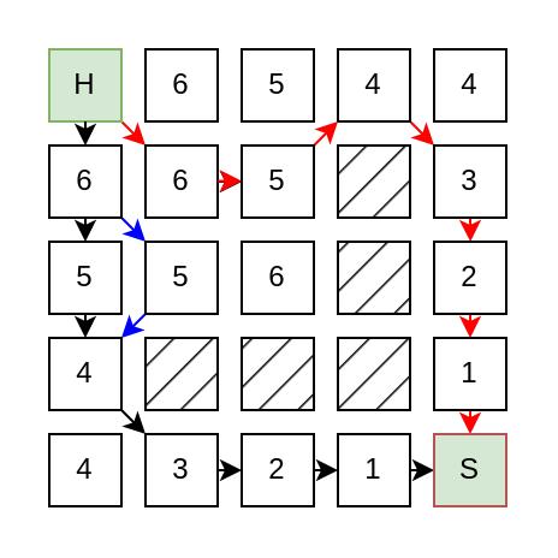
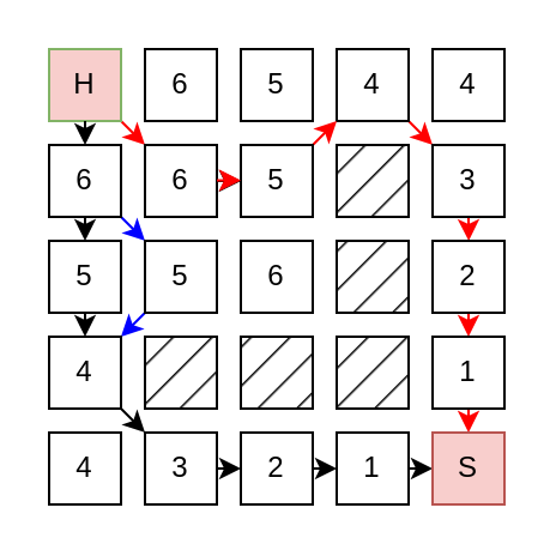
  <mxCell id="0" />
  <mxCell id="1" parent="0" />
  <mxCell id="2" value="" style="group" vertex="1" connectable="0" parent="1"><mxGeometry x="20" y="20" width="190" height="190" as="geometry" /></mxCell>
  <mxCell id="3" style="rounded=0;orthogonalLoop=1;jettySize=auto;html=1;exitX=1;exitY=1;exitDx=0;exitDy=0;strokeColor=#FF0000;" edge="1" parent="2" source="4"><mxGeometry relative="1" as="geometry"><mxPoint x="40" y="40" as="targetPoint" /></mxGeometry></mxCell>
- <mxCell id="4" value="H" style="rounded=0;whiteSpace=wrap;html=1;fillColor=#d5e8d4;strokeColor=#82b366;" vertex="1" parent="2"><mxGeometry width="30" height="30" as="geometry" /></mxCell>
+ <mxCell id="4" value="H" style="rounded=0;whiteSpace=wrap;html=1;fillColor=#f8cecc;strokeColor=#82b366;" vertex="1" parent="2"><mxGeometry width="30" height="30" as="geometry" /></mxCell>
  <mxCell id="5" value="6" style="rounded=0;whiteSpace=wrap;html=1;" vertex="1" parent="2"><mxGeometry x="40" width="30" height="30" as="geometry" /></mxCell>
  <mxCell id="6" value="5" style="rounded=0;whiteSpace=wrap;html=1;" vertex="1" parent="2"><mxGeometry x="80" width="30" height="30" as="geometry" /></mxCell>
  <mxCell id="7" style="rounded=0;orthogonalLoop=1;jettySize=auto;html=1;exitX=1;exitY=1;exitDx=0;exitDy=0;strokeColor=#FF0000;" edge="1" parent="2" source="8"><mxGeometry relative="1" as="geometry"><mxPoint x="160" y="40" as="targetPoint" /></mxGeometry></mxCell>
  <mxCell id="8" value="4" style="rounded=0;whiteSpace=wrap;html=1;" vertex="1" parent="2"><mxGeometry x="120" width="30" height="30" as="geometry" /></mxCell>
  <mxCell id="9" value="4" style="rounded=0;whiteSpace=wrap;html=1;" vertex="1" parent="2"><mxGeometry x="160" width="30" height="30" as="geometry" /></mxCell>
  <mxCell id="10" style="edgeStyle=orthogonalEdgeStyle;rounded=0;orthogonalLoop=1;jettySize=auto;html=1;exitX=0.5;exitY=1;exitDx=0;exitDy=0;entryX=0.5;entryY=0;entryDx=0;entryDy=0;" edge="1" parent="2" source="12" target="21"><mxGeometry relative="1" as="geometry" /></mxCell>
  <mxCell id="11" style="rounded=0;orthogonalLoop=1;jettySize=auto;html=1;exitX=1;exitY=1;exitDx=0;exitDy=0;strokeColor=#0000FF;" edge="1" parent="2" source="12"><mxGeometry relative="1" as="geometry"><mxPoint x="40" y="80" as="targetPoint" /></mxGeometry></mxCell>
  <mxCell id="12" value="6" style="rounded=0;whiteSpace=wrap;html=1;" vertex="1" parent="2"><mxGeometry y="40" width="30" height="30" as="geometry" /></mxCell>
  <mxCell id="13" style="edgeStyle=orthogonalEdgeStyle;rounded=0;orthogonalLoop=1;jettySize=auto;html=1;exitX=1;exitY=0.5;exitDx=0;exitDy=0;entryX=0;entryY=0.5;entryDx=0;entryDy=0;" edge="1" parent="2" source="14" target="16"><mxGeometry relative="1" as="geometry" /></mxCell>
  <mxCell id="14" value="6" style="rounded=0;whiteSpace=wrap;html=1;" vertex="1" parent="2"><mxGeometry x="40" y="40" width="30" height="30" as="geometry" /></mxCell>
  <mxCell id="15" style="rounded=0;orthogonalLoop=1;jettySize=auto;html=1;exitX=1;exitY=0;exitDx=0;exitDy=0;entryX=0;entryY=1;entryDx=0;entryDy=0;strokeColor=#FF0000;" edge="1" parent="2" source="16" target="8"><mxGeometry relative="1" as="geometry" /></mxCell>
  <mxCell id="16" value="5" style="rounded=0;whiteSpace=wrap;html=1;" vertex="1" parent="2"><mxGeometry x="80" y="40" width="30" height="30" as="geometry" /></mxCell>
  <mxCell id="17" value="" style="rounded=0;whiteSpace=wrap;html=1;fillStyle=hatch;fillColor=#000000;" vertex="1" parent="2"><mxGeometry x="120" y="40" width="30" height="30" as="geometry" /></mxCell>
  <mxCell id="18" style="edgeStyle=orthogonalEdgeStyle;rounded=0;orthogonalLoop=1;jettySize=auto;html=1;exitX=0.5;exitY=1;exitDx=0;exitDy=0;strokeColor=#FF0000;" edge="1" parent="2" source="19"><mxGeometry relative="1" as="geometry"><mxPoint x="175.095" y="80" as="targetPoint" /></mxGeometry></mxCell>
  <mxCell id="19" value="3" style="rounded=0;whiteSpace=wrap;html=1;" vertex="1" parent="2"><mxGeometry x="160" y="40" width="30" height="30" as="geometry" /></mxCell>
  <mxCell id="20" style="edgeStyle=orthogonalEdgeStyle;rounded=0;orthogonalLoop=1;jettySize=auto;html=1;exitX=0.5;exitY=1;exitDx=0;exitDy=0;entryX=0.5;entryY=0;entryDx=0;entryDy=0;" edge="1" parent="2" source="21" target="29"><mxGeometry relative="1" as="geometry" /></mxCell>
  <mxCell id="21" value="5" style="rounded=0;whiteSpace=wrap;html=1;" vertex="1" parent="2"><mxGeometry y="80" width="30" height="30" as="geometry" /></mxCell>
  <mxCell id="22" style="rounded=0;orthogonalLoop=1;jettySize=auto;html=1;exitX=0;exitY=1;exitDx=0;exitDy=0;entryX=1;entryY=0;entryDx=0;entryDy=0;strokeColor=#0000FF;" edge="1" parent="2" source="23" target="29"><mxGeometry relative="1" as="geometry" /></mxCell>
  <mxCell id="23" value="5" style="rounded=0;whiteSpace=wrap;html=1;" vertex="1" parent="2"><mxGeometry x="40" y="80" width="30" height="30" as="geometry" /></mxCell>
  <mxCell id="24" value="6" style="rounded=0;whiteSpace=wrap;html=1;" vertex="1" parent="2"><mxGeometry x="80" y="80" width="30" height="30" as="geometry" /></mxCell>
  <mxCell id="25" value="" style="rounded=0;whiteSpace=wrap;html=1;fillStyle=hatch;fillColor=#000000;" vertex="1" parent="2"><mxGeometry x="120" y="80" width="30" height="30" as="geometry" /></mxCell>
  <mxCell id="26" style="edgeStyle=orthogonalEdgeStyle;rounded=0;orthogonalLoop=1;jettySize=auto;html=1;exitX=0.5;exitY=1;exitDx=0;exitDy=0;entryX=0.5;entryY=0;entryDx=0;entryDy=0;strokeColor=#FF0000;" edge="1" parent="2" source="27" target="34"><mxGeometry relative="1" as="geometry" /></mxCell>
  <mxCell id="27" value="2" style="rounded=0;whiteSpace=wrap;html=1;" vertex="1" parent="2"><mxGeometry x="160" y="80" width="30" height="30" as="geometry" /></mxCell>
  <mxCell id="28" style="rounded=0;orthogonalLoop=1;jettySize=auto;html=1;exitX=1;exitY=1;exitDx=0;exitDy=0;entryX=0;entryY=0;entryDx=0;entryDy=0;" edge="1" parent="2" source="29" target="37"><mxGeometry relative="1" as="geometry" /></mxCell>
  <mxCell id="29" value="4" style="rounded=0;whiteSpace=wrap;html=1;" vertex="1" parent="2"><mxGeometry y="120" width="30" height="30" as="geometry" /></mxCell>
  <mxCell id="30" value="" style="rounded=0;whiteSpace=wrap;html=1;fillStyle=hatch;fillColor=#000000;" vertex="1" parent="2"><mxGeometry x="40" y="120" width="30" height="30" as="geometry" /></mxCell>
  <mxCell id="31" value="" style="rounded=0;whiteSpace=wrap;html=1;fillStyle=hatch;fillColor=#000000;" vertex="1" parent="2"><mxGeometry x="80" y="120" width="30" height="30" as="geometry" /></mxCell>
  <mxCell id="32" value="" style="rounded=0;whiteSpace=wrap;html=1;fillStyle=hatch;fillColor=#000000;" vertex="1" parent="2"><mxGeometry x="120" y="120" width="30" height="30" as="geometry" /></mxCell>
  <mxCell id="33" style="edgeStyle=orthogonalEdgeStyle;rounded=0;orthogonalLoop=1;jettySize=auto;html=1;exitX=0.5;exitY=1;exitDx=0;exitDy=0;entryX=0.5;entryY=0;entryDx=0;entryDy=0;strokeColor=#FF0000;" edge="1" parent="2" source="34" target="42"><mxGeometry relative="1" as="geometry" /></mxCell>
  <mxCell id="34" value="1" style="rounded=0;whiteSpace=wrap;html=1;" vertex="1" parent="2"><mxGeometry x="160" y="120" width="30" height="30" as="geometry" /></mxCell>
  <mxCell id="35" value="4" style="rounded=0;whiteSpace=wrap;html=1;" vertex="1" parent="2"><mxGeometry y="160" width="30" height="30" as="geometry" /></mxCell>
  <mxCell id="36" style="edgeStyle=orthogonalEdgeStyle;rounded=0;orthogonalLoop=1;jettySize=auto;html=1;exitX=1;exitY=0.5;exitDx=0;exitDy=0;entryX=0;entryY=0.5;entryDx=0;entryDy=0;" edge="1" parent="2" source="37" target="39"><mxGeometry relative="1" as="geometry" /></mxCell>
  <mxCell id="37" value="3" style="rounded=0;whiteSpace=wrap;html=1;" vertex="1" parent="2"><mxGeometry x="40" y="160" width="30" height="30" as="geometry" /></mxCell>
  <mxCell id="38" style="edgeStyle=orthogonalEdgeStyle;rounded=0;orthogonalLoop=1;jettySize=auto;html=1;exitX=1;exitY=0.5;exitDx=0;exitDy=0;entryX=0;entryY=0.5;entryDx=0;entryDy=0;" edge="1" parent="2" source="39" target="41"><mxGeometry relative="1" as="geometry" /></mxCell>
  <mxCell id="39" value="2" style="rounded=0;whiteSpace=wrap;html=1;" vertex="1" parent="2"><mxGeometry x="80" y="160" width="30" height="30" as="geometry" /></mxCell>
  <mxCell id="40" style="edgeStyle=orthogonalEdgeStyle;rounded=0;orthogonalLoop=1;jettySize=auto;html=1;exitX=1;exitY=0.5;exitDx=0;exitDy=0;" edge="1" parent="2" source="41"><mxGeometry relative="1" as="geometry"><mxPoint x="160" y="174.81" as="targetPoint" /></mxGeometry></mxCell>
  <mxCell id="41" value="1" style="rounded=0;whiteSpace=wrap;html=1;" vertex="1" parent="2"><mxGeometry x="120" y="160" width="30" height="30" as="geometry" /></mxCell>
- <mxCell id="42" value="S" style="rounded=0;whiteSpace=wrap;html=1;fillColor=#d5e8d4;strokeColor=#b85450;" vertex="1" parent="2"><mxGeometry x="160" y="160" width="30" height="30" as="geometry" /></mxCell>
+ <mxCell id="42" value="S" style="rounded=0;whiteSpace=wrap;html=1;fillColor=#f8cecc;strokeColor=#b85450;" vertex="1" parent="2"><mxGeometry x="160" y="160" width="30" height="30" as="geometry" /></mxCell>
  <mxCell id="43" style="rounded=0;orthogonalLoop=1;jettySize=auto;html=1;exitX=1;exitY=0.5;exitDx=0;exitDy=0;entryX=0;entryY=0.5;entryDx=0;entryDy=0;strokeColor=#FF0000;" edge="1" parent="2"><mxGeometry relative="1" as="geometry"><mxPoint x="70" y="54.76" as="sourcePoint" /><mxPoint x="80" y="54.76" as="targetPoint" /></mxGeometry></mxCell>
  <mxCell id="44" value="" style="endArrow=classic;html=1;rounded=0;exitX=0.5;exitY=1;exitDx=0;exitDy=0;" edge="1" parent="1" source="4"><mxGeometry width="50" height="50" relative="1" as="geometry"><mxPoint x="140" y="530" as="sourcePoint" /><mxPoint x="35" y="60" as="targetPoint" /></mxGeometry></mxCell>
